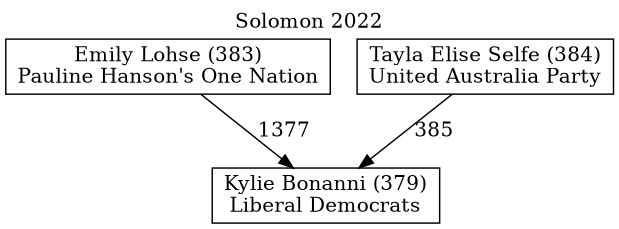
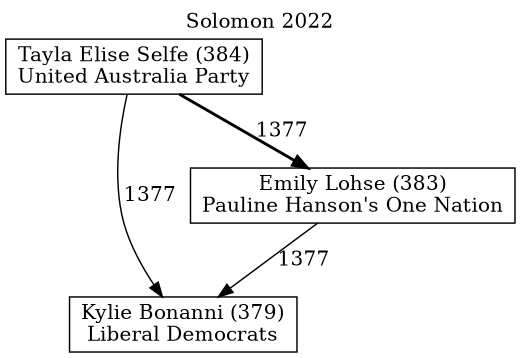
  digraph {
    label="Solomon 2022"
    labelloc=t
    mclimit=10
    node [shape=box]
    edge [style=solid]
    n1 [label="Kylie Bonanni (379)\nLiberal Democrats"]
    n2 [label="Emily Lohse (383)\nPauline Hanson's One Nation"]
    n3 [label="Tayla Elise Selfe (384)\nUnited Australia Party"]
    n2 -> n1 [label=1377]
-   n3 -> n1 [label=385]
+   n3 -> n1 [label=1377]
+   n3 -> n2 [label=1377 style=bold]
  }
